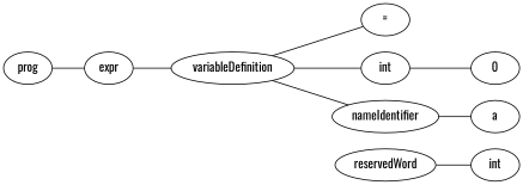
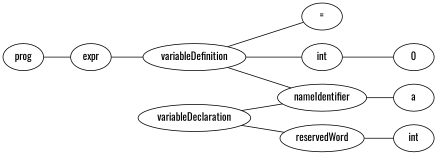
  graph {
    fontname=Oswald
    rankdir=LR
    node [fontname=Oswald]
    edge [fontname=Oswald]
    n1 [label=prog]
    n2 [label=expr]
    n3 [label=variableDefinition]
    n4 [label="="]
    n5 [label=int]
    n6 [label=nameIdentifier]
+   n7 [label=variableDeclaration]
    n8 [label=reservedWord]
    n9 [label=0]
    n10 [label=int]
    n11 [label=a]
    n1 -- n2
    n2 -- n3
    n3 -- n4
    n3 -- n5
    n3 -- n6
    n5 -- n9
    n6 -- n11
+   n7 -- n6
+   n7 -- n8
    n8 -- n10
  }
